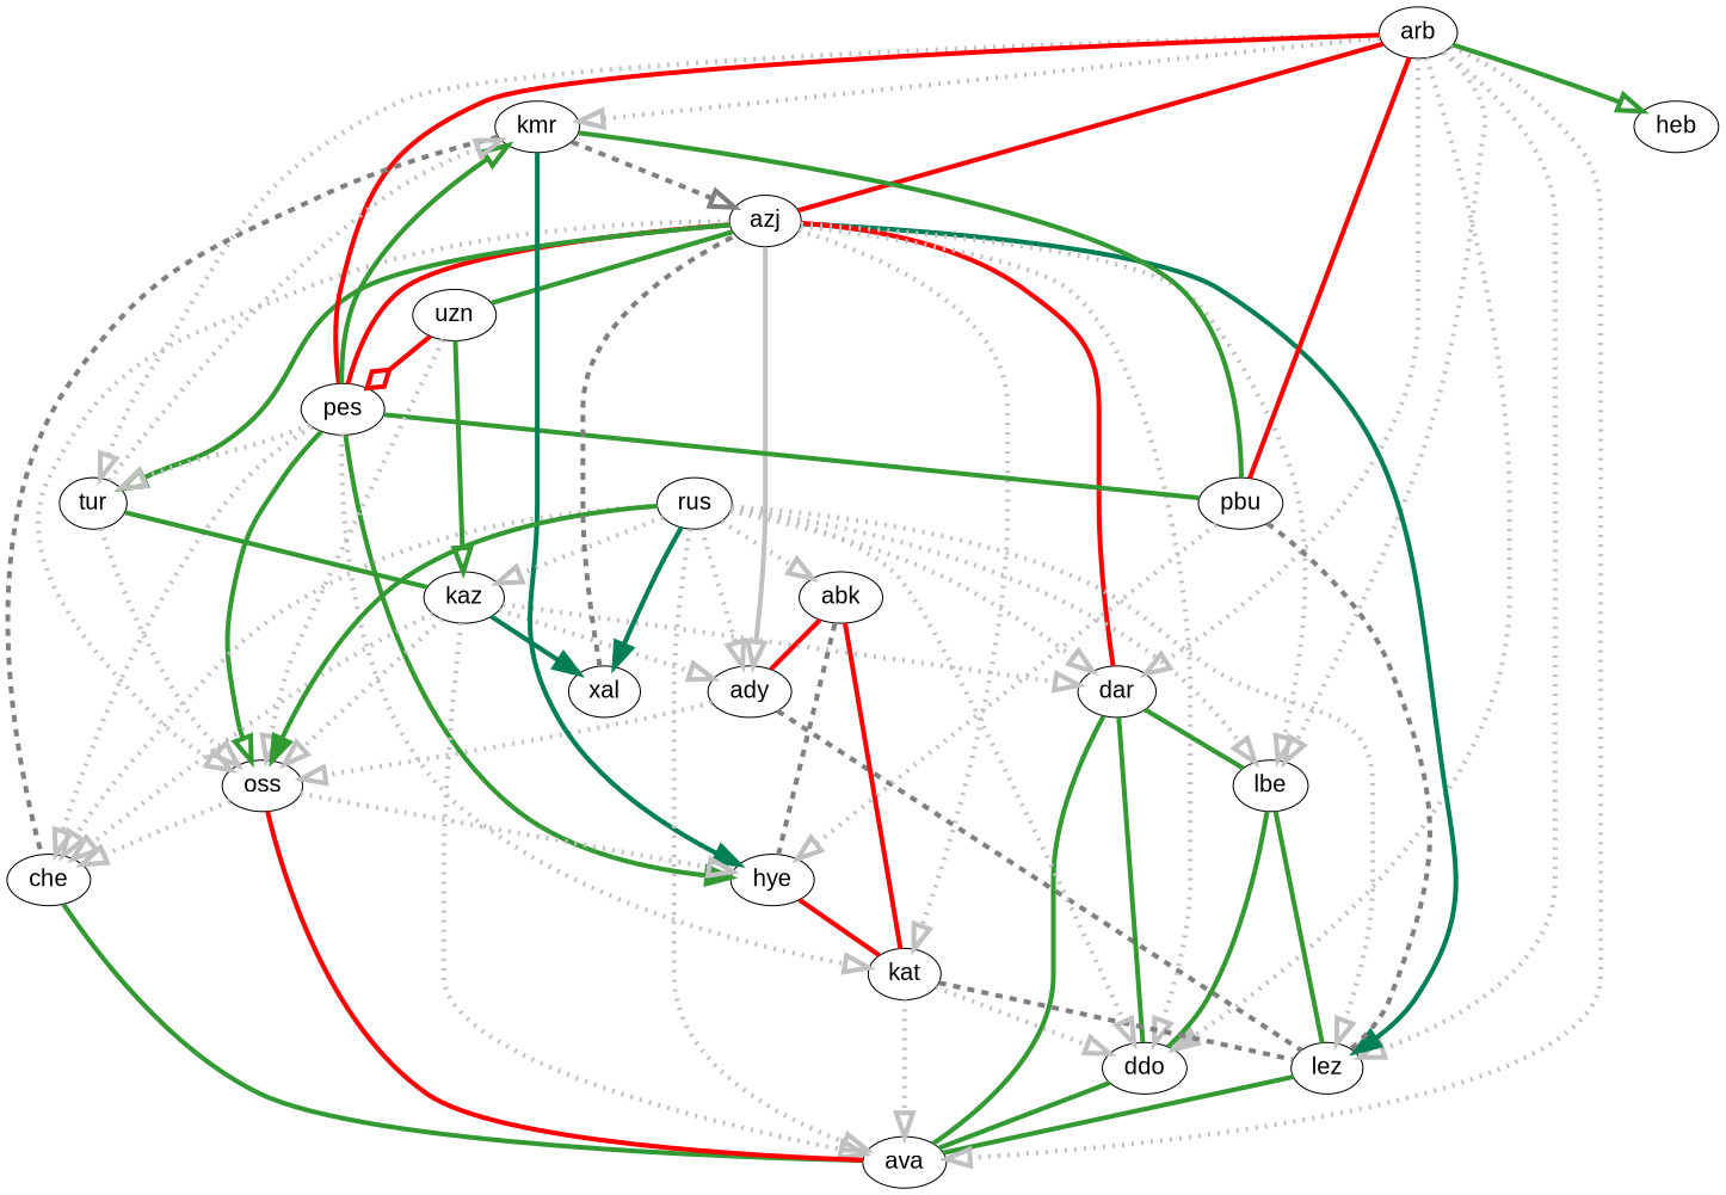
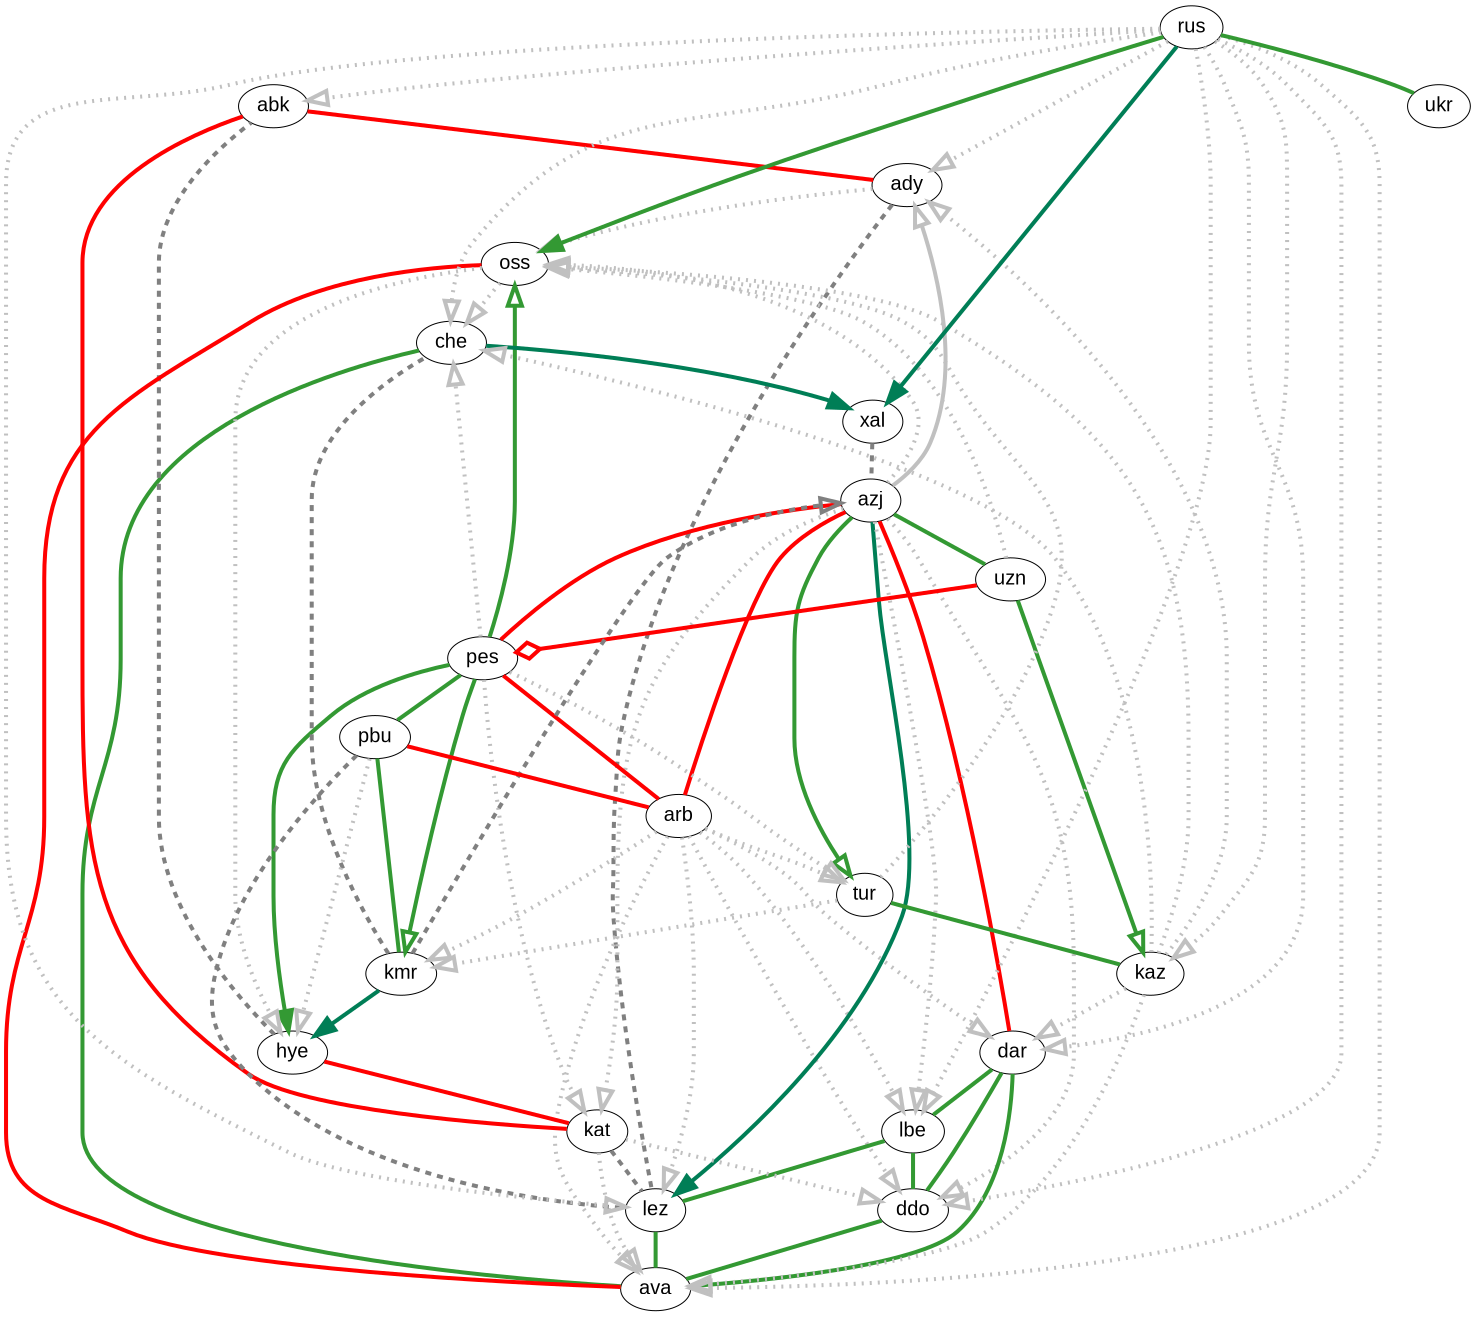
  digraph {
    splines=true
    node [fontcolor=black fontname=Arial fontsize=20]
    edge [color="#c0c0c0ff" penwidth=4 style=dotted arrowhead=onormal arrowsize=2]
    abk [height=0.05 width=0.1]
    ady [height=0.05 width=0.1]
    lez [height=0.05 width=0.1]
    arb [height=0.05 width=0.1]
    ava [height=0.05 width=0.1]
    azj [height=0.05 width=0.1]
    dar [height=0.05 width=0.1]
    pes [height=0.05 width=0.1]
    uzn [height=0.05 width=0.1]
    che [height=0.05 width=0.1]
    ddo [height=0.05 width=0.1]
    lbe [height=0.05 width=0.1]
    hye [height=0.05 width=0.1]
    kat [height=0.05 width=0.1]
    kaz [height=0.05 width=0.1]
    kmr [height=0.05 width=0.1]
    oss [height=0.05 width=0.1]
    pbu [height=0.05 width=0.1]
    rus [height=0.05 width=0.1]
+   ukr [height=0.05 width=0.1]
    tur [height=0.05 width=0.1]
    xal [height=0.05 width=0.1]
-   heb [height=0.05 width=0.1]
    subgraph sub_1 {
    }
    subgraph sub_2 {
      abk
      ady
      lez
      arb
      ava
      azj
      dar
      pes
      uzn
      che
      ddo
      lbe
      hye
      kat
      kaz
      kmr
      oss
      pbu
      rus
+     ukr
      tur
      xal
    }
    subgraph sub_3 {
      abk
      ady
      lez
      arb
      ava
      azj
      dar
      pes
      uzn
      che
      ddo
      lbe
      hye
      kat
      kaz
      kmr
      oss
      pbu
      rus
      tur
      xal
-     heb
    }
    subgraph sub_4 {
    }
    abk -> ady [color="#ff0000ff" dir=none style="" arrowhead="" arrowsize=""]
    ady -> lez [color="#808080ff" dir=none style=dashed arrowhead="" arrowsize=""]
    ady -> oss
    lez -> ava [color="#339933ff" dir=none style="" arrowhead="" arrowsize=""]
    arb -> lez
    arb -> ava
    arb -> dar
-   arb -> ddo [arrowhead=normal]
+   arb -> ddo
    arb -> lbe
    arb -> kmr
    arb -> tur
-   arb -> heb [color="#339933ff" style=""]
    azj -> ady [style=solid]
    azj -> lez [color="#007e56ff" style="" arrowhead=""]
    azj -> arb [color="#ff0000ff" dir=none style="" arrowhead="" arrowsize=""]
    azj -> dar [color="#ff0000ff" dir=none style="" arrowhead="" arrowsize=""]
    azj -> pes [color="#ff0000ff" dir=none style="" arrowhead="" arrowsize=""]
    azj -> uzn [color="#339933ff" dir=none style="" arrowhead="" arrowsize=""]
    azj -> ddo
    azj -> lbe
    azj -> kat
    azj -> oss
    azj -> tur [color="#339933ff" style=""]
    dar -> ava [color="#339933ff" dir=none style="" arrowhead="" arrowsize=""]
    dar -> ddo [color="#339933ff" dir=none style="" arrowhead="" arrowsize=""]
    dar -> lbe [color="#339933ff" dir=none style="" arrowhead="" arrowsize=""]
    pes -> arb [color="#ff0000ff" dir=none style="" arrowhead="" arrowsize=""]
    pes -> che
    pes -> hye [color="#339933ff" style="" arrowhead=""]
    pes -> kat
    pes -> kmr [color="#339933ff" style=""]
    pes -> oss [color="#339933ff" style=""]
    pes -> pbu [color="#339933ff" dir=none style="" arrowhead="" arrowsize=""]
    pes -> tur
    uzn -> pes [arrowhead=odiamond color="#ff0000ff" style=""]
    uzn -> kaz [color="#339933ff" style=""]
    uzn -> oss
    che -> ava [color="#339933ff" dir=none style="" arrowhead="" arrowsize=""]
    ddo -> ava [color="#339933ff" dir=none style="" arrowhead="" arrowsize=""]
    lbe -> lez [color="#339933ff" dir=none style="" arrowhead="" arrowsize=""]
    lbe -> ddo [color="#339933ff" dir=none style="" arrowhead="" arrowsize=""]
    hye -> abk [color="#808080ff" dir=none style=dashed arrowhead="" arrowsize=""]
    hye -> kat [color="#ff0000ff" dir=none style="" arrowhead="" arrowsize=""]
    kat -> abk [color="#ff0000ff" dir=none style="" arrowhead="" arrowsize=""]
    kat -> lez [color="#808080ff" dir=none style=dashed arrowhead="" arrowsize=""]
    kat -> ava
    kat -> ddo
    kaz -> ady
    kaz -> ava
    kaz -> dar
    kaz -> che
    kaz -> oss
-   kaz -> xal [color="#007e56ff" style="" arrowhead=""]
+   che -> xal [color="#007e56ff" style="" arrowhead=""]
    kmr -> azj [color="#808080ff" style=dashed]
    kmr -> che [color="#808080ff" dir=none style=dashed arrowhead="" arrowsize=""]
    kmr -> hye [color="#007e56ff" style="" arrowhead=""]
    oss -> ava [color="#ff0000ff" dir=none style="" arrowhead="" arrowsize=""]
    oss -> che
    oss -> hye
    pbu -> lez [color="#808080ff" dir=none style=dashed arrowhead="" arrowsize=""]
    pbu -> arb [color="#ff0000ff" dir=none style="" arrowhead="" arrowsize=""]
    pbu -> hye
    pbu -> kmr [color="#339933ff" dir=none style="" arrowhead="" arrowsize=""]
    rus -> abk
    rus -> ady
    rus -> lez
    rus -> ava
    rus -> dar
    rus -> che
    rus -> ddo
    rus -> lbe
    rus -> kaz
    rus -> oss [color="#339933ff" style="" arrowhead=""]
+   rus -> ukr [color="#339933ff" dir=none style="" arrowhead="" arrowsize=""]
    rus -> xal [color="#007e56ff" style="" arrowhead=""]
    tur -> kaz [color="#339933ff" dir=none style="" arrowhead="" arrowsize=""]
    tur -> kmr
    tur -> oss
    xal -> azj [color="#808080ff" dir=none style=dashed arrowhead="" arrowsize=""]
  }
